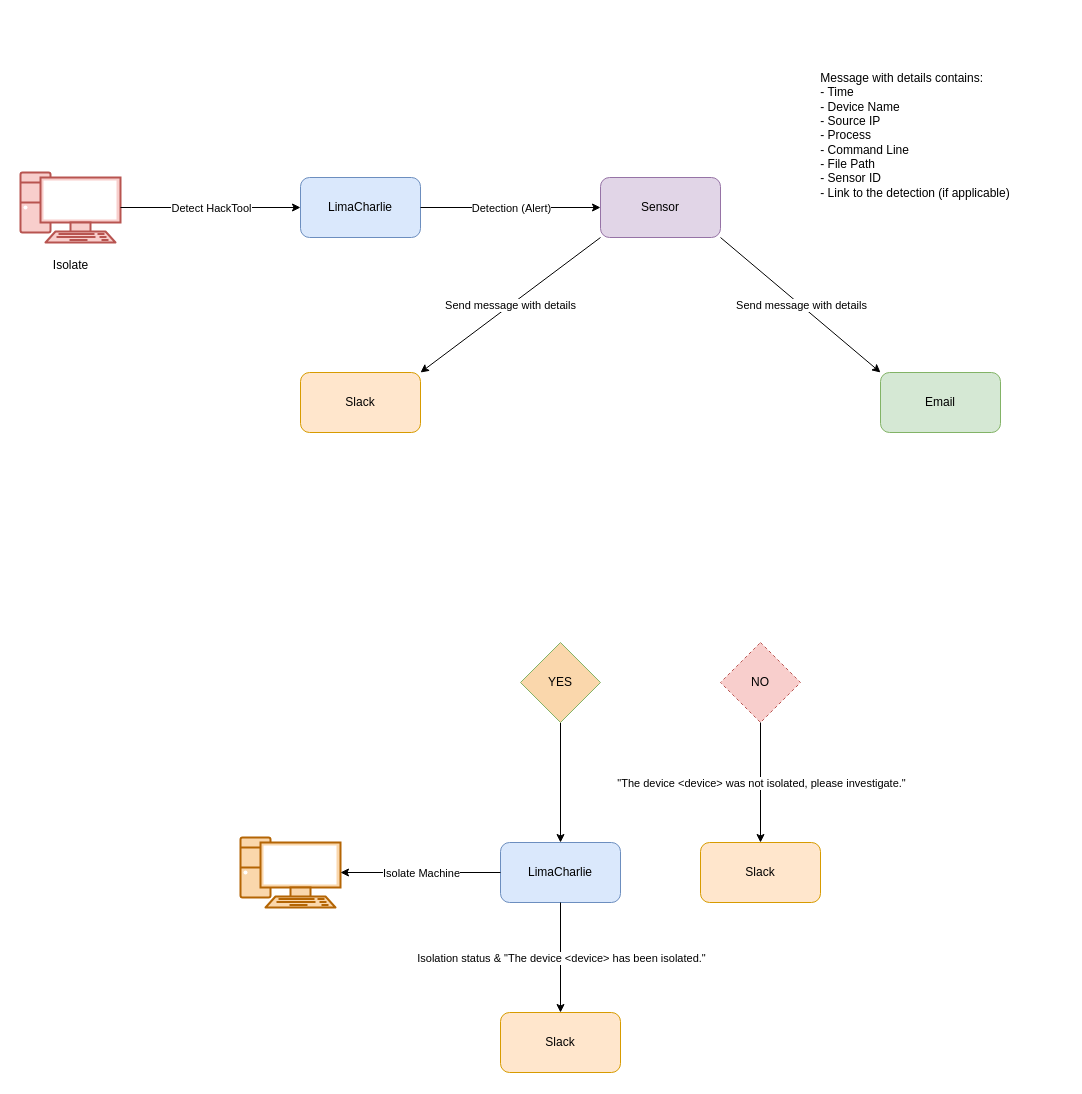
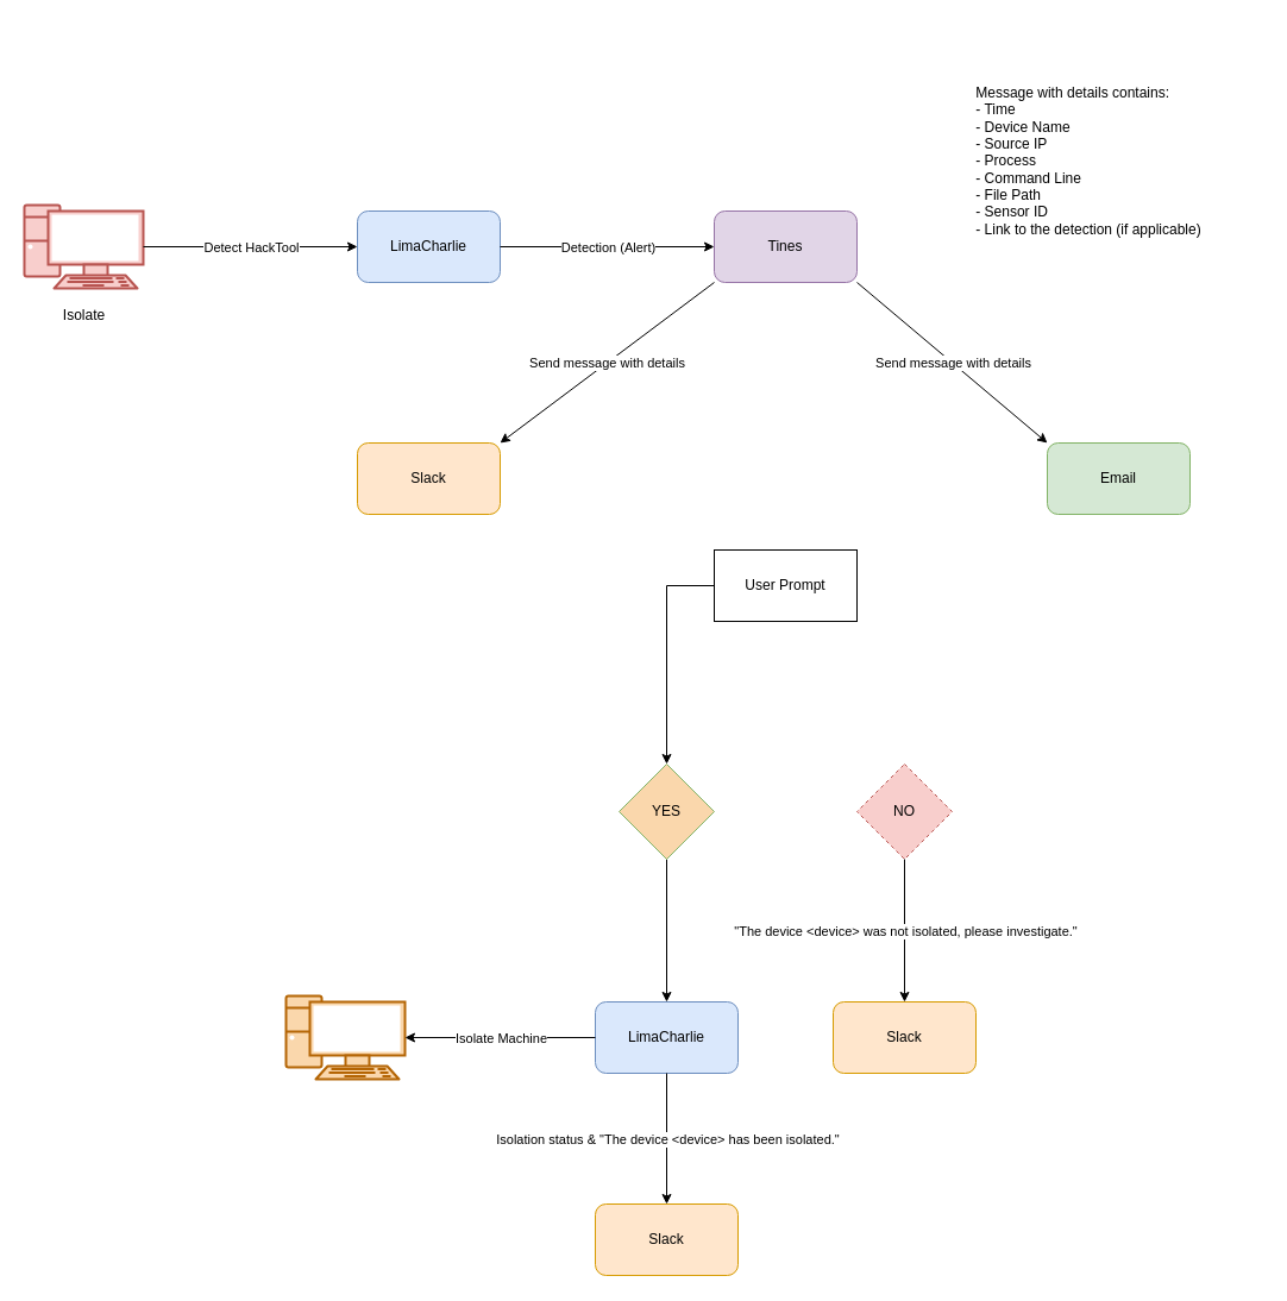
  <mxCell id="0" />
  <mxCell id="1" parent="0" />
  <mxCell id="2" value="" style="verticalAlign=top;verticalLabelPosition=bottom;labelPosition=center;align=center;html=1;outlineConnect=0;fillColor=#f8cecc;strokeColor=#b85450;gradientDirection=north;strokeWidth=2;shape=mxgraph.networks.pc;" vertex="1" parent="1"><mxGeometry x="20" y="172" width="100" height="70" as="geometry" /></mxCell>
  <mxCell id="3" value="Isolate" style="text;html=1;align=center;verticalAlign=middle;resizable=0;points=[];autosize=1;strokeColor=none;fillColor=none;" vertex="1" parent="1"><mxGeometry x="35" y="250" width="70" height="30" as="geometry" /></mxCell>
  <mxCell id="4" value="LimaCharlie" style="rounded=1;whiteSpace=wrap;html=1;fillColor=#dae8fc;strokeColor=#6c8ebf;" vertex="1" parent="1"><mxGeometry x="300" y="177" width="120" height="60" as="geometry" /></mxCell>
- <mxCell id="5" value="Sensor" style="rounded=1;whiteSpace=wrap;html=1;fillColor=#e1d5e7;strokeColor=#9673a6;" vertex="1" parent="1"><mxGeometry x="600" y="177" width="120" height="60" as="geometry" /></mxCell>
+ <mxCell id="5" value="Tines" style="rounded=1;whiteSpace=wrap;html=1;fillColor=#e1d5e7;strokeColor=#9673a6;" vertex="1" parent="1"><mxGeometry x="600" y="177" width="120" height="60" as="geometry" /></mxCell>
  <mxCell id="6" value="&lt;div align=&quot;left&quot;&gt;Message with details contains:&lt;/div&gt;&lt;div align=&quot;left&quot;&gt;- Time&lt;br&gt;&lt;/div&gt;&lt;div align=&quot;left&quot;&gt;- Device Name&lt;/div&gt;&lt;div align=&quot;left&quot;&gt;- Source IP&lt;/div&gt;&lt;div align=&quot;left&quot;&gt;- Process&lt;/div&gt;&lt;div align=&quot;left&quot;&gt;- Command Line&lt;/div&gt;&lt;div align=&quot;left&quot;&gt;- File Path&lt;/div&gt;&lt;div align=&quot;left&quot;&gt;- Sensor ID&lt;/div&gt;&lt;div align=&quot;left&quot;&gt;- Link to the detection (if applicable)&lt;br&gt;&lt;/div&gt;" style="text;html=1;align=center;verticalAlign=middle;whiteSpace=wrap;rounded=0;" vertex="1" parent="1"><mxGeometry x="770" y="20" width="290" height="230" as="geometry" /></mxCell>
  <mxCell id="7" value="" style="endArrow=classic;html=1;rounded=0;exitX=1;exitY=0.5;exitDx=0;exitDy=0;exitPerimeter=0;entryX=0;entryY=0.5;entryDx=0;entryDy=0;" edge="1" parent="1" source="2" target="4"><mxGeometry relative="1" as="geometry"><mxPoint x="160" y="206.55" as="sourcePoint" /><mxPoint x="260" y="206.55" as="targetPoint" /></mxGeometry></mxCell>
  <mxCell id="8" value="Detect HackTool" style="edgeLabel;resizable=0;html=1;;align=center;verticalAlign=middle;" connectable="0" vertex="1" parent="7"><mxGeometry relative="1" as="geometry" /></mxCell>
  <mxCell id="9" value="" style="endArrow=classic;html=1;rounded=0;exitX=1;exitY=0.5;exitDx=0;exitDy=0;entryX=0;entryY=0.5;entryDx=0;entryDy=0;" edge="1" parent="1" source="4" target="5"><mxGeometry relative="1" as="geometry"><mxPoint x="430" y="206.55" as="sourcePoint" /><mxPoint x="530" y="206.55" as="targetPoint" /></mxGeometry></mxCell>
  <mxCell id="10" value="Detection (Alert)" style="edgeLabel;resizable=0;html=1;;align=center;verticalAlign=middle;" connectable="0" vertex="1" parent="9"><mxGeometry relative="1" as="geometry" /></mxCell>
  <mxCell id="11" value="Slack" style="rounded=1;whiteSpace=wrap;html=1;fillColor=#ffe6cc;strokeColor=#d79b00;" vertex="1" parent="1"><mxGeometry x="300" y="372" width="120" height="60" as="geometry" /></mxCell>
  <mxCell id="12" value="Email" style="rounded=1;whiteSpace=wrap;html=1;fillColor=#d5e8d4;strokeColor=#82b366;" vertex="1" parent="1"><mxGeometry x="880" y="372" width="120" height="60" as="geometry" /></mxCell>
+ <mxCell id="13" style="edgeStyle=orthogonalEdgeStyle;rounded=0;orthogonalLoop=1;jettySize=auto;html=1;exitX=0;exitY=0.5;exitDx=0;exitDy=0;entryX=0.5;entryY=0;entryDx=0;entryDy=0;" edge="1" parent="1" source="14" target="20"><mxGeometry relative="1" as="geometry" /></mxCell>
+ <mxCell id="14" value="User Prompt" style="rounded=0;whiteSpace=wrap;html=1;" vertex="1" parent="1"><mxGeometry x="600" y="462" width="120" height="60" as="geometry" /></mxCell>
  <mxCell id="15" value="" style="endArrow=classic;html=1;rounded=0;exitX=0;exitY=1;exitDx=0;exitDy=0;entryX=1;entryY=0;entryDx=0;entryDy=0;" edge="1" parent="1" source="5" target="11"><mxGeometry relative="1" as="geometry"><mxPoint x="500" y="322" as="sourcePoint" /><mxPoint x="600" y="322" as="targetPoint" /></mxGeometry></mxCell>
  <mxCell id="16" value="Send message with details" style="edgeLabel;resizable=0;html=1;;align=center;verticalAlign=middle;" connectable="0" vertex="1" parent="15"><mxGeometry relative="1" as="geometry" /></mxCell>
  <mxCell id="17" value="" style="endArrow=classic;html=1;rounded=0;exitX=1;exitY=1;exitDx=0;exitDy=0;entryX=0;entryY=0;entryDx=0;entryDy=0;" edge="1" parent="1" source="5" target="12"><mxGeometry relative="1" as="geometry"><mxPoint x="740" y="292" as="sourcePoint" /><mxPoint x="840" y="292" as="targetPoint" /></mxGeometry></mxCell>
  <mxCell id="18" value="Send message with details" style="edgeLabel;resizable=0;html=1;;align=center;verticalAlign=middle;" connectable="0" vertex="1" parent="17"><mxGeometry relative="1" as="geometry" /></mxCell>
  <mxCell id="19" style="edgeStyle=orthogonalEdgeStyle;rounded=0;orthogonalLoop=1;jettySize=auto;html=1;exitX=0.5;exitY=1;exitDx=0;exitDy=0;entryX=0.5;entryY=0;entryDx=0;entryDy=0;" edge="1" parent="1" source="20" target="22"><mxGeometry relative="1" as="geometry" /></mxCell>
  <mxCell id="20" value="YES" style="rhombus;whiteSpace=wrap;html=1;fillColor=#fad7ac;strokeColor=#82b366;" vertex="1" parent="1"><mxGeometry x="520" y="642" width="80" height="80" as="geometry" /></mxCell>
  <mxCell id="21" value="NO" style="rhombus;whiteSpace=wrap;html=1;fillColor=#f8cecc;strokeColor=#b85450;dashed=1;" vertex="1" parent="1"><mxGeometry x="720" y="642" width="80" height="80" as="geometry" /></mxCell>
  <mxCell id="22" value="LimaCharlie" style="rounded=1;whiteSpace=wrap;html=1;fillColor=#dae8fc;strokeColor=#6c8ebf;" vertex="1" parent="1"><mxGeometry x="500" y="842" width="120" height="60" as="geometry" /></mxCell>
  <mxCell id="23" value="Slack" style="rounded=1;whiteSpace=wrap;html=1;fillColor=#ffe6cc;strokeColor=#d79b00;" vertex="1" parent="1"><mxGeometry x="700" y="842" width="120" height="60" as="geometry" /></mxCell>
  <mxCell id="24" value="" style="endArrow=classic;html=1;rounded=0;exitX=0.5;exitY=1;exitDx=0;exitDy=0;entryX=0.5;entryY=0;entryDx=0;entryDy=0;" edge="1" parent="1" source="21" target="23"><mxGeometry relative="1" as="geometry"><mxPoint x="740" y="762" as="sourcePoint" /><mxPoint x="840" y="762" as="targetPoint" /></mxGeometry></mxCell>
  <mxCell id="25" value="&quot;The device &amp;lt;device&amp;gt; was not isolated, please investigate.&quot;" style="edgeLabel;resizable=0;html=1;;align=center;verticalAlign=middle;" connectable="0" vertex="1" parent="24"><mxGeometry relative="1" as="geometry" /></mxCell>
  <mxCell id="26" value="" style="verticalAlign=top;verticalLabelPosition=bottom;labelPosition=center;align=center;html=1;outlineConnect=0;fillColor=#fad7ac;strokeColor=#b46504;gradientDirection=north;strokeWidth=2;shape=mxgraph.networks.pc;" vertex="1" parent="1"><mxGeometry x="240" y="837" width="100" height="70" as="geometry" /></mxCell>
  <mxCell id="27" value="" style="endArrow=classic;html=1;rounded=0;exitX=0;exitY=0.5;exitDx=0;exitDy=0;entryX=1;entryY=0.5;entryDx=0;entryDy=0;entryPerimeter=0;" edge="1" parent="1" source="22" target="26"><mxGeometry relative="1" as="geometry"><mxPoint x="380" y="872" as="sourcePoint" /><mxPoint x="480" y="872" as="targetPoint" /></mxGeometry></mxCell>
  <mxCell id="28" value="Isolate Machine" style="edgeLabel;resizable=0;html=1;;align=center;verticalAlign=middle;" connectable="0" vertex="1" parent="27"><mxGeometry relative="1" as="geometry" /></mxCell>
  <mxCell id="29" value="Slack" style="rounded=1;whiteSpace=wrap;html=1;fillColor=#ffe6cc;strokeColor=#d79b00;" vertex="1" parent="1"><mxGeometry x="500" y="1012" width="120" height="60" as="geometry" /></mxCell>
  <mxCell id="30" value="" style="endArrow=classic;html=1;rounded=0;exitX=0.5;exitY=1;exitDx=0;exitDy=0;entryX=0.5;entryY=0;entryDx=0;entryDy=0;" edge="1" parent="1" source="22" target="29"><mxGeometry relative="1" as="geometry"><mxPoint x="520" y="952" as="sourcePoint" /><mxPoint x="620" y="952" as="targetPoint" /></mxGeometry></mxCell>
  <mxCell id="31" value="Isolation status &amp;amp; &quot;The device &amp;lt;device&amp;gt; has been isolated.&quot;" style="edgeLabel;resizable=0;html=1;;align=center;verticalAlign=middle;" connectable="0" vertex="1" parent="30"><mxGeometry relative="1" as="geometry" /></mxCell>
